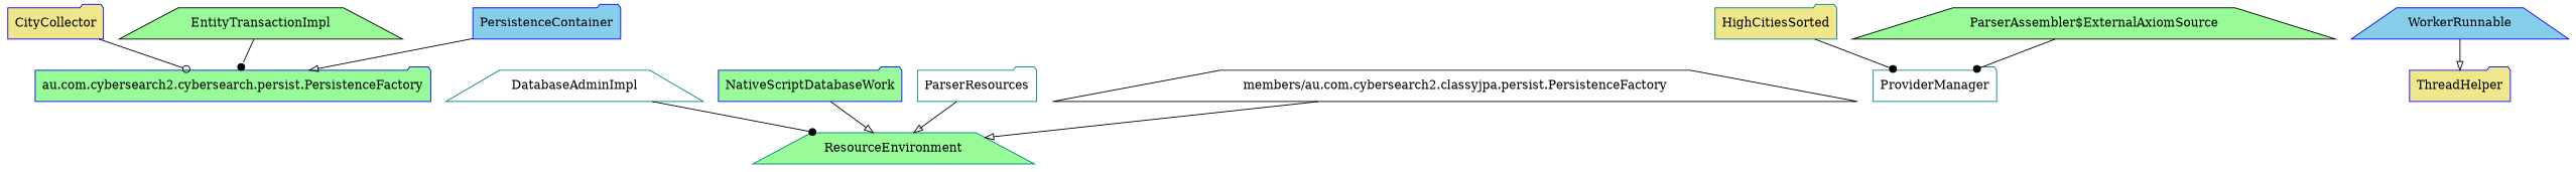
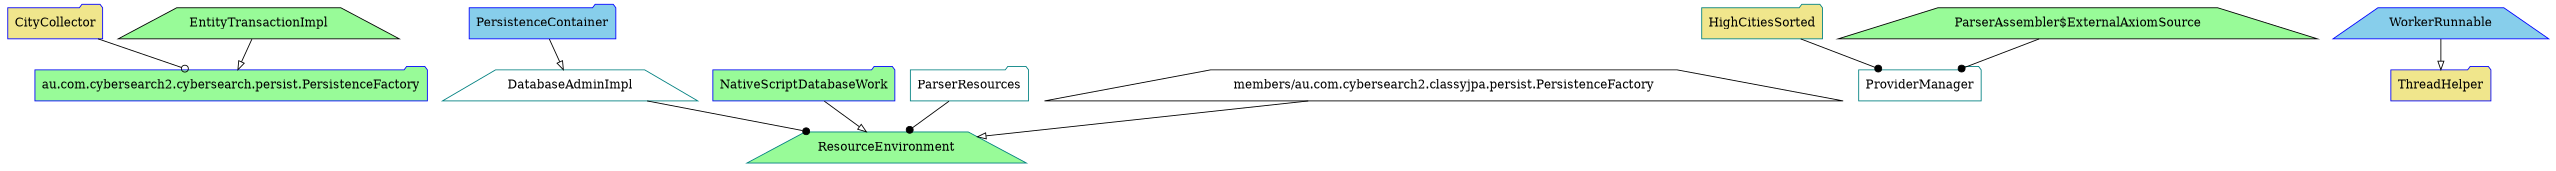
  digraph {
    concentrate=true
    node [color=blue fillcolor=palegreen shape=folder style=filled]
    edge [arrowhead=onormal]
    n1 [label="au.com.cybersearch2.cybersearch.persist.PersistenceFactory"]
    CityCollector [fillcolor=khaki]
    DatabaseAdminImpl [color=teal fillcolor=white shape=trapezium]
    ResourceEnvironment [color=teal shape=trapezium]
    EntityTransactionImpl [color=black shape=trapezium]
    HighCitiesSorted [color=teal fillcolor=khaki]
    ProviderManager [color=teal fillcolor=white]
    NativeScriptDatabaseWork
    n9 [color=black label="ParserAssembler$ExternalAxiomSource" shape=trapezium]
    ParserResources [color=teal fillcolor=white]
    PersistenceContainer [fillcolor=skyblue]
    WorkerRunnable [fillcolor=skyblue shape=trapezium]
    ThreadHelper [fillcolor=khaki]
    n14 [color=black fillcolor=white label="members/au.com.cybersearch2.classyjpa.persist.PersistenceFactory" shape=trapezium]
    CityCollector -> n1 [arrowhead=odot]
    DatabaseAdminImpl -> ResourceEnvironment [arrowhead=dot]
-   EntityTransactionImpl -> n1 [arrowhead=dot]
+   EntityTransactionImpl -> n1
    HighCitiesSorted -> ProviderManager [arrowhead=dot]
    NativeScriptDatabaseWork -> ResourceEnvironment
    n9 -> ProviderManager [arrowhead=dot]
-   ParserResources -> ResourceEnvironment
-   PersistenceContainer -> n1
+   ParserResources -> ResourceEnvironment [arrowhead=dot]
+   PersistenceContainer -> DatabaseAdminImpl
    WorkerRunnable -> ThreadHelper
    n14 -> ResourceEnvironment
  }
